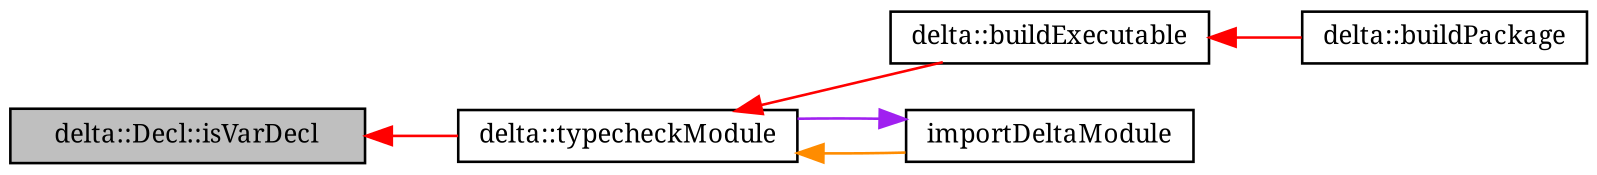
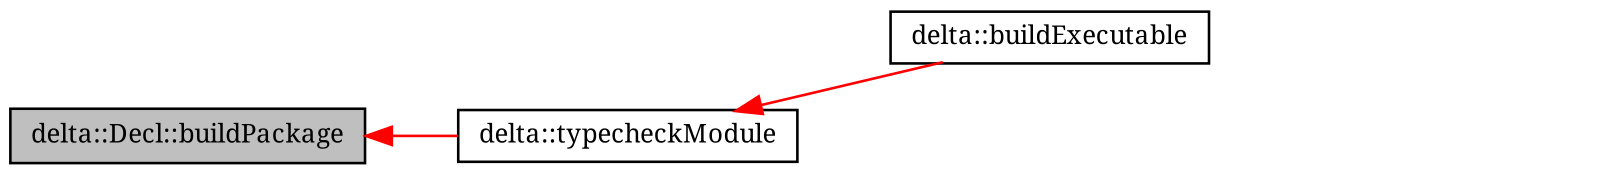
  digraph {
    fontname="Noto Serif"
    rankdir=LR
    node [color=black fillcolor=white fontname="Noto Serif" fontsize=10 shape=record style=filled]
    edge [color=red dir=back fontname="Noto Serif" fontsize=10 labelfontname=Helvetica labelfontsize=10 style=solid]
-   n1 [fillcolor=grey75 fontcolor=black height=0.2 label="delta::Decl::isVarDecl" width=0.4]
+   n1 [fillcolor=grey75 fontcolor=black height=0.2 label="delta::Decl::buildPackage" width=0.4]
    n2 [height=0.2 label="delta::typecheckModule" width=0.4]
    n3 [height=0.2 label="delta::buildExecutable" width=0.4]
-   n4 [height=0.2 label=importDeltaModule width=0.4]
-   n5 [height=0.2 label="delta::buildPackage" width=0.4]
    n1 -> n2
    n2 -> n3
-   n2 -> n4 [color=darkorange]
-   n3 -> n5
-   n4 -> n2 [color=purple]
  }
